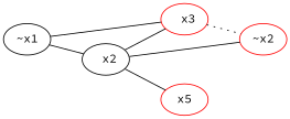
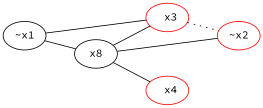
  strict graph {
    fontname="Source Code Pro"
    rankdir=LR
    node [color=red fontname="Source Code Pro"]
    edge [fontname="Source Code Pro"]
    "~x1" [color=black]
-   " x2" [color=black]
+   " x2" [color=black label=x8]
    " x3"
    "~x2"
-   " x4" [label=x5]
+   " x4"
    "~x1" -- " x2"
    " x2" -- " x3"
    " x2" -- "~x2" [style=solid]
    " x2" -- " x4"
    " x3" -- "~x1"
    " x3" -- "~x2" [style=dotted]
  }
